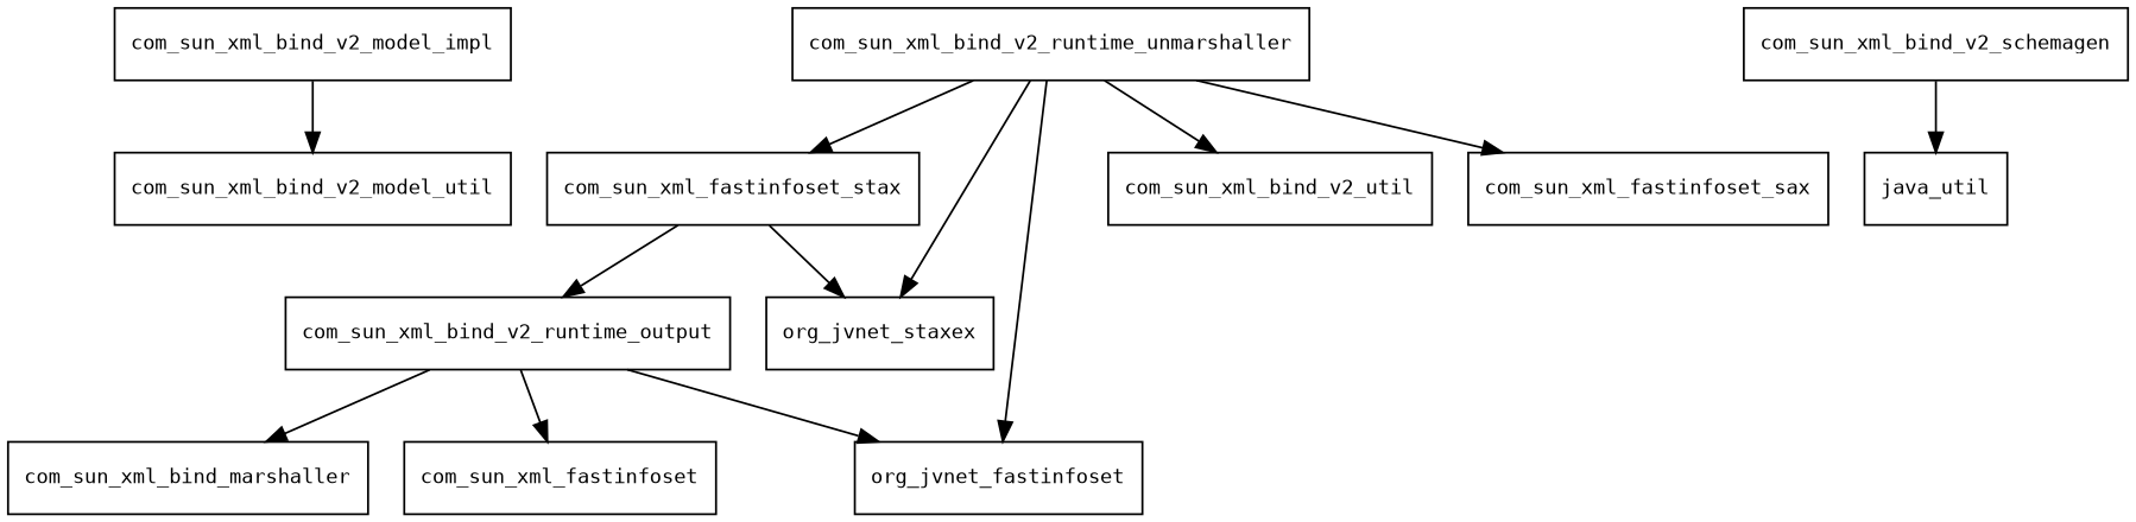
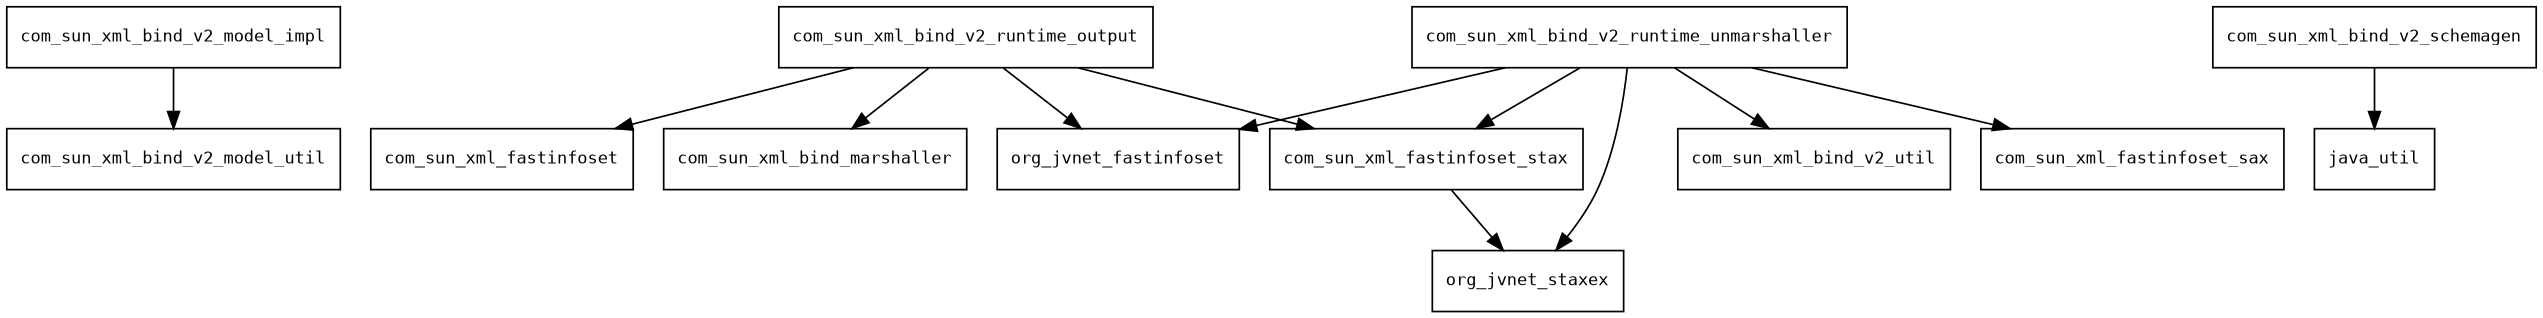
  digraph {
    fontname="DejaVu Sans Mono"
    node [fontname="DejaVu Sans Mono" fontsize=10.0 shape=box]
    edge [fontname="DejaVu Sans Mono"]
    com_sun_xml_bind_v2_model_impl
    com_sun_xml_bind_v2_model_util
    com_sun_xml_bind_v2_runtime_output
    com_sun_xml_bind_marshaller
    com_sun_xml_fastinfoset
    com_sun_xml_fastinfoset_stax
    org_jvnet_fastinfoset
    org_jvnet_staxex
    com_sun_xml_bind_v2_runtime_unmarshaller
    com_sun_xml_bind_v2_util
    com_sun_xml_fastinfoset_sax
    com_sun_xml_bind_v2_schemagen
    java_util
    com_sun_xml_bind_v2_model_impl -> com_sun_xml_bind_v2_model_util
    com_sun_xml_bind_v2_runtime_output -> com_sun_xml_bind_marshaller
    com_sun_xml_bind_v2_runtime_output -> com_sun_xml_fastinfoset
-   com_sun_xml_fastinfoset_stax -> com_sun_xml_bind_v2_runtime_output
+   com_sun_xml_bind_v2_runtime_output -> com_sun_xml_fastinfoset_stax
    com_sun_xml_bind_v2_runtime_output -> org_jvnet_fastinfoset
    com_sun_xml_fastinfoset_stax -> org_jvnet_staxex
    com_sun_xml_bind_v2_runtime_unmarshaller -> com_sun_xml_fastinfoset_stax
    com_sun_xml_bind_v2_runtime_unmarshaller -> org_jvnet_fastinfoset
    com_sun_xml_bind_v2_runtime_unmarshaller -> org_jvnet_staxex
    com_sun_xml_bind_v2_runtime_unmarshaller -> com_sun_xml_bind_v2_util
    com_sun_xml_bind_v2_runtime_unmarshaller -> com_sun_xml_fastinfoset_sax
    com_sun_xml_bind_v2_schemagen -> java_util
  }
